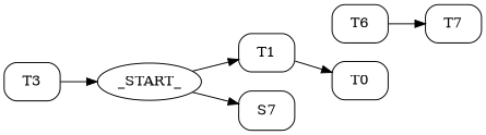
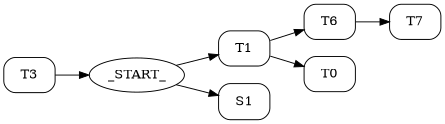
  digraph {
    rankdir=LR
    node [shape=Mrecord]
    n1 [label=T1]
    n2 [label=T6]
    n3 [label=T0]
    _START_ [shape=""]
-   n5 [label=S7]
+   n5 [label=S1]
    n6 [label=T3]
    n7 [label=T7]
+   n1 -> n2
    n1 -> n3
    n2 -> n7
    _START_ -> n1
    _START_ -> n5
    n6 -> _START_
  }
